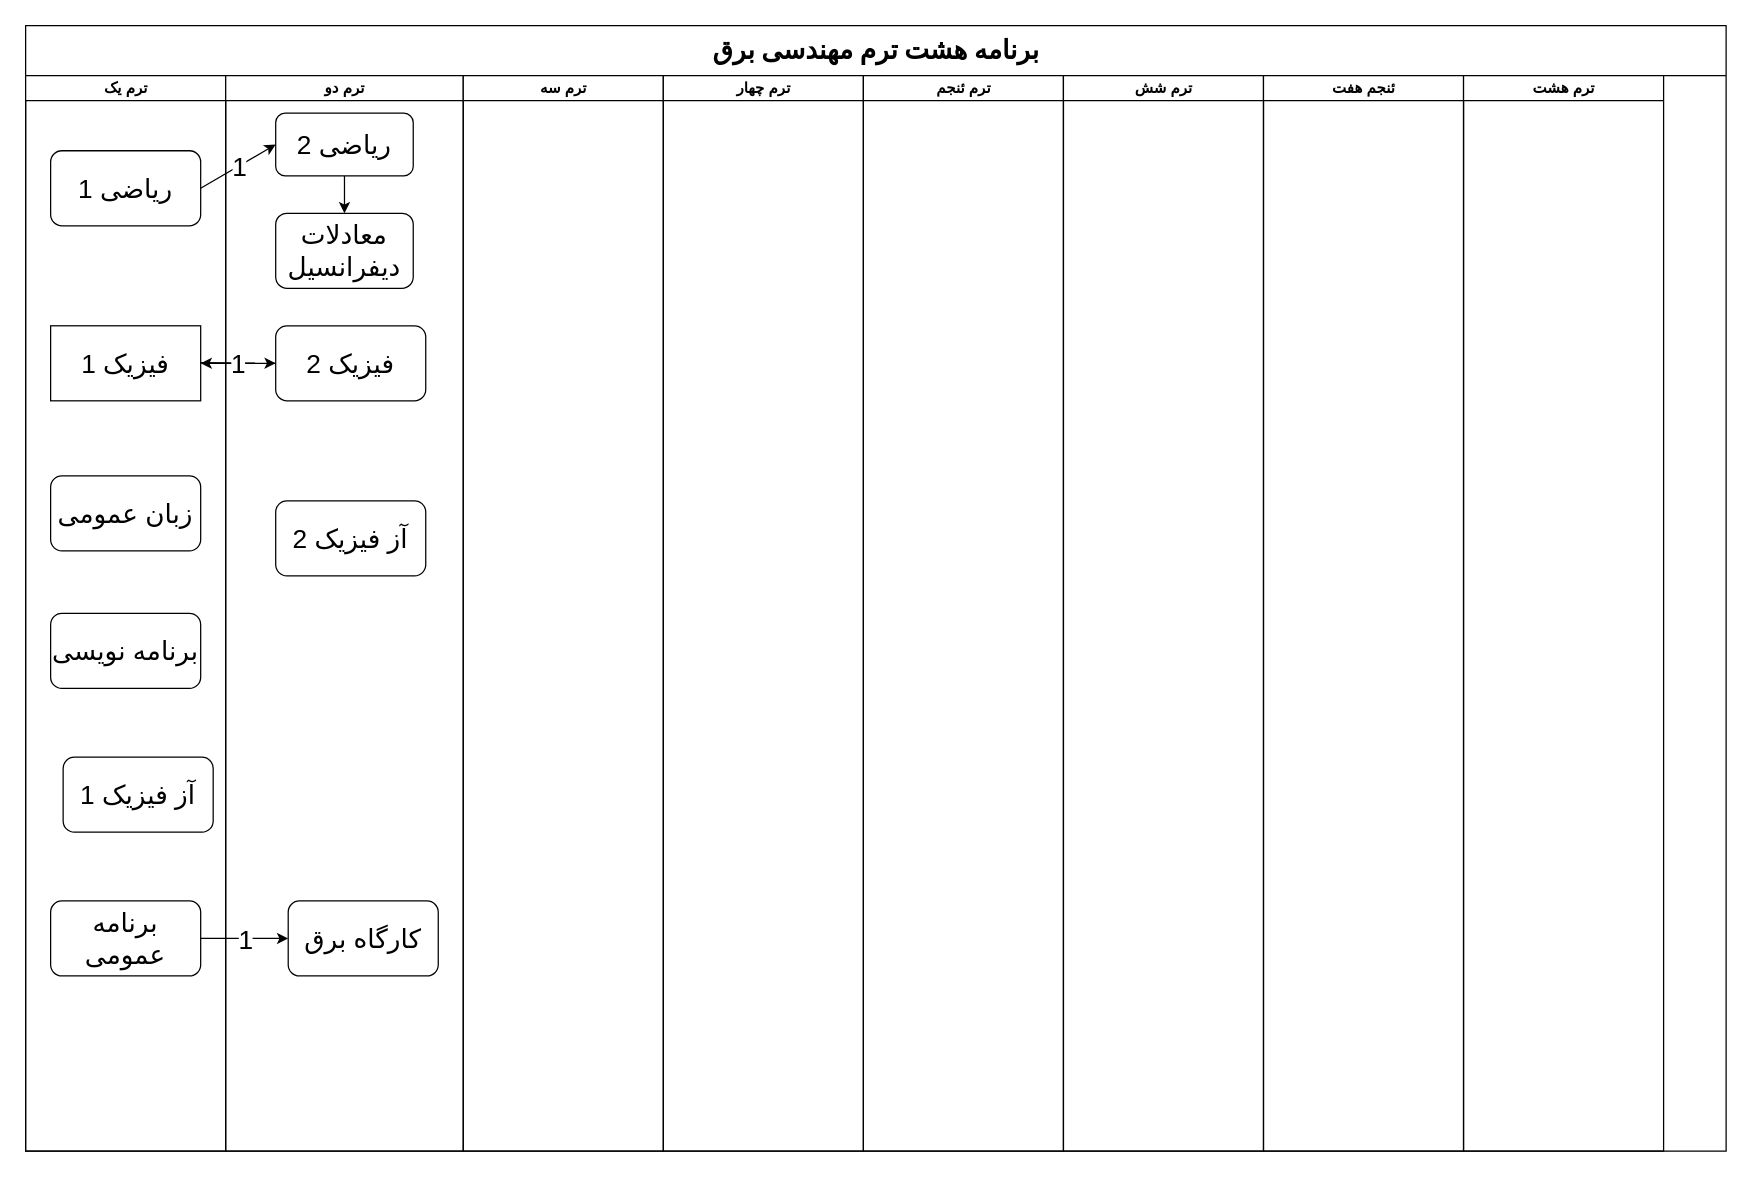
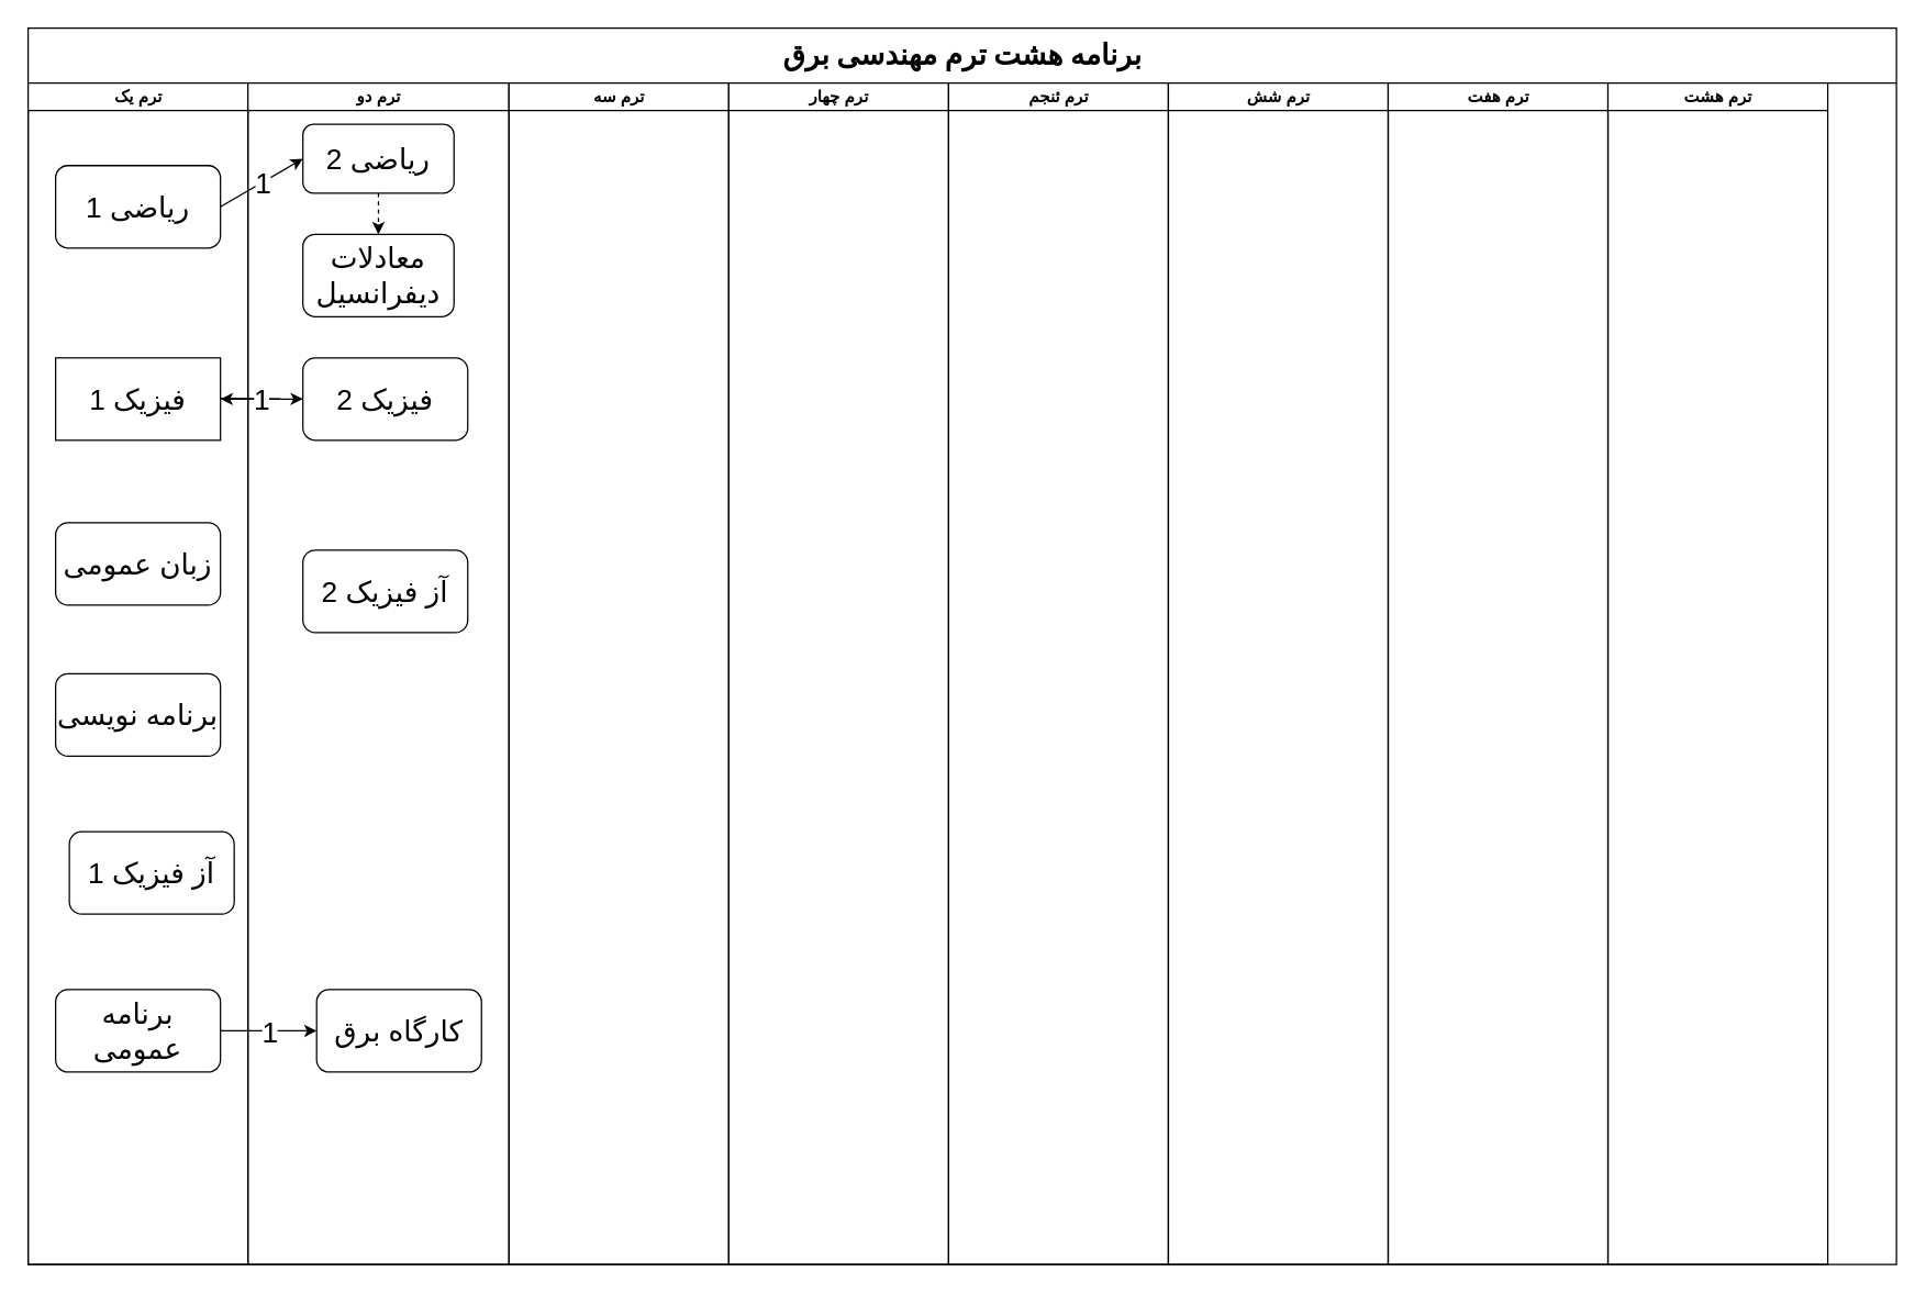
  <mxCell id="0" />
  <mxCell id="1" parent="0" />
  <mxCell id="2" value="&lt;font style=&quot;font-size: 21px&quot;&gt;برنامه هشت ترم مهندسی برق&lt;br&gt;&lt;/font&gt;" style="swimlane;html=1;childLayout=stackLayout;startSize=40;rounded=0;shadow=0;labelBackgroundColor=none;strokeWidth=1;fontFamily=Verdana;fontSize=8;align=center;" parent="1" vertex="1"><mxGeometry x="20" y="20" width="1360" height="900" as="geometry" /></mxCell>
  <mxCell id="3" value="ترم یک" style="swimlane;html=1;startSize=20;" parent="2" vertex="1"><mxGeometry y="40" width="160" height="860" as="geometry" /></mxCell>
  <mxCell id="4" value="ریاضی 1" style="rounded=1;whiteSpace=wrap;html=1;fontSize=21;" vertex="1" parent="3"><mxGeometry x="20" y="60" width="120" height="60" as="geometry" /></mxCell>
  <mxCell id="5" value="زبان عمومی" style="rounded=1;whiteSpace=wrap;html=1;fontSize=21;" vertex="1" parent="3"><mxGeometry x="20" y="320" width="120" height="60" as="geometry" /></mxCell>
  <mxCell id="6" value="برنامه نویسی" style="rounded=1;whiteSpace=wrap;html=1;fontSize=21;" vertex="1" parent="3"><mxGeometry x="20" y="430" width="120" height="60" as="geometry" /></mxCell>
  <mxCell id="7" value="آز فیزیک 1" style="rounded=1;whiteSpace=wrap;html=1;fontSize=21;" vertex="1" parent="3"><mxGeometry x="30" y="545" width="120" height="60" as="geometry" /></mxCell>
  <mxCell id="8" value="برنامه عمومی" style="rounded=1;whiteSpace=wrap;html=1;fontSize=21;" vertex="1" parent="3"><mxGeometry x="20" y="660" width="120" height="60" as="geometry" /></mxCell>
  <mxCell id="9" value="فیزیک 1" style="whiteSpace=wrap;html=1;fontSize=21;rounded=0;" vertex="1" parent="3"><mxGeometry x="20" y="200" width="120" height="60" as="geometry" /></mxCell>
  <mxCell id="10" value="ترم دو" style="swimlane;html=1;startSize=20;" parent="2" vertex="1"><mxGeometry x="160" y="40" width="190" height="860" as="geometry" /></mxCell>
- <mxCell id="11" style="edgeStyle=orthogonalEdgeStyle;rounded=0;orthogonalLoop=1;jettySize=auto;html=1;exitX=0.5;exitY=1;exitDx=0;exitDy=0;entryX=0.5;entryY=0;entryDx=0;entryDy=0;fontSize=21;" edge="1" parent="10" source="12" target="13"><mxGeometry relative="1" as="geometry" /></mxCell>
+ <mxCell id="11" style="edgeStyle=orthogonalEdgeStyle;rounded=0;orthogonalLoop=1;jettySize=auto;html=1;exitX=0.5;exitY=1;exitDx=0;exitDy=0;entryX=0.5;entryY=0;entryDx=0;entryDy=0;fontSize=21;dashed=1;" edge="1" parent="10" source="12" target="13"><mxGeometry relative="1" as="geometry" /></mxCell>
  <mxCell id="12" value="ریاضی 2" style="whiteSpace=wrap;html=1;fontSize=21;rounded=1;" vertex="1" parent="10"><mxGeometry x="40" y="30" width="110" height="50" as="geometry" /></mxCell>
  <mxCell id="13" value="معادلات دیفرانسیل" style="rounded=1;whiteSpace=wrap;html=1;fontSize=21;" vertex="1" parent="10"><mxGeometry x="40" y="110" width="110" height="60" as="geometry" /></mxCell>
  <mxCell id="14" value="" style="edgeStyle=orthogonalEdgeStyle;rounded=0;orthogonalLoop=1;jettySize=auto;html=1;fontSize=21;" edge="1" parent="10" source="15" target="9"><mxGeometry relative="1" as="geometry" /></mxCell>
  <mxCell id="15" value="فیزیک 2" style="rounded=1;whiteSpace=wrap;html=1;fontSize=21;" vertex="1" parent="10"><mxGeometry x="40" y="200" width="120" height="60" as="geometry" /></mxCell>
  <mxCell id="16" value="" style="endArrow=classic;html=1;rounded=0;fontSize=21;entryX=0;entryY=0.5;entryDx=0;entryDy=0;" edge="1" parent="10" target="15"><mxGeometry relative="1" as="geometry"><mxPoint x="-20" y="229.5" as="sourcePoint" /><mxPoint x="80" y="229.5" as="targetPoint" /></mxGeometry></mxCell>
  <mxCell id="17" value="1" style="edgeLabel;resizable=0;html=1;align=center;verticalAlign=middle;fontSize=21;" connectable="0" vertex="1" parent="16"><mxGeometry relative="1" as="geometry" /></mxCell>
  <mxCell id="18" value="آز فیزیک 2" style="rounded=1;whiteSpace=wrap;html=1;fontSize=21;" vertex="1" parent="10"><mxGeometry x="40" y="340" width="120" height="60" as="geometry" /></mxCell>
  <mxCell id="19" value="کارگاه برق" style="rounded=1;whiteSpace=wrap;html=1;fontSize=21;" vertex="1" parent="10"><mxGeometry x="50" y="660" width="120" height="60" as="geometry" /></mxCell>
  <mxCell id="20" value="ترم سه" style="swimlane;html=1;startSize=20;" parent="2" vertex="1"><mxGeometry x="350" y="40" width="160" height="860" as="geometry" /></mxCell>
  <mxCell id="21" value="ترم چهار" style="swimlane;html=1;startSize=20;" parent="2" vertex="1"><mxGeometry x="510" y="40" width="160" height="860" as="geometry" /></mxCell>
  <mxCell id="22" value="ترم ئنجم" style="swimlane;html=1;startSize=20;" parent="2" vertex="1"><mxGeometry x="670" y="40" width="160" height="860" as="geometry" /></mxCell>
  <mxCell id="23" value="ترم شش" style="swimlane;html=1;startSize=20;" parent="2" vertex="1"><mxGeometry x="830" y="40" width="160" height="860" as="geometry"><mxRectangle x="800" y="20" width="30" height="730" as="alternateBounds" /></mxGeometry></mxCell>
- <mxCell id="24" value="ئنجم هفت" style="swimlane;html=1;startSize=20;" vertex="1" parent="2"><mxGeometry x="990" y="40" width="160" height="860" as="geometry"><mxRectangle x="800" y="20" width="30" height="730" as="alternateBounds" /></mxGeometry></mxCell>
+ <mxCell id="24" value="ترم هفت" style="swimlane;html=1;startSize=20;" vertex="1" parent="2"><mxGeometry x="990" y="40" width="160" height="860" as="geometry"><mxRectangle x="800" y="20" width="30" height="730" as="alternateBounds" /></mxGeometry></mxCell>
  <mxCell id="25" value="ترم هشت" style="swimlane;html=1;startSize=20;" vertex="1" parent="2"><mxGeometry x="1150" y="40" width="160" height="860" as="geometry"><mxRectangle x="800" y="20" width="30" height="730" as="alternateBounds" /></mxGeometry></mxCell>
  <mxCell id="26" value="" style="endArrow=classic;html=1;rounded=0;fontSize=21;entryX=0;entryY=0.5;entryDx=0;entryDy=0;exitX=1;exitY=0.5;exitDx=0;exitDy=0;" edge="1" parent="2" source="4" target="12"><mxGeometry relative="1" as="geometry"><mxPoint x="140" y="130" as="sourcePoint" /><mxPoint x="240" y="130" as="targetPoint" /></mxGeometry></mxCell>
  <mxCell id="27" value="1" style="edgeLabel;resizable=0;html=1;align=center;verticalAlign=middle;fontSize=21;" connectable="0" vertex="1" parent="26"><mxGeometry relative="1" as="geometry" /></mxCell>
  <mxCell id="28" value="" style="endArrow=classic;html=1;rounded=0;fontSize=21;exitX=1;exitY=0.5;exitDx=0;exitDy=0;" edge="1" parent="2" source="8" target="19"><mxGeometry relative="1" as="geometry"><mxPoint x="140" y="730" as="sourcePoint" /><mxPoint x="240" y="730" as="targetPoint" /><Array as="points"><mxPoint x="190" y="730" /><mxPoint x="210" y="730" /></Array></mxGeometry></mxCell>
  <mxCell id="29" value="1" style="edgeLabel;resizable=0;html=1;align=center;verticalAlign=middle;fontSize=21;" connectable="0" vertex="1" parent="28"><mxGeometry relative="1" as="geometry" /></mxCell>
